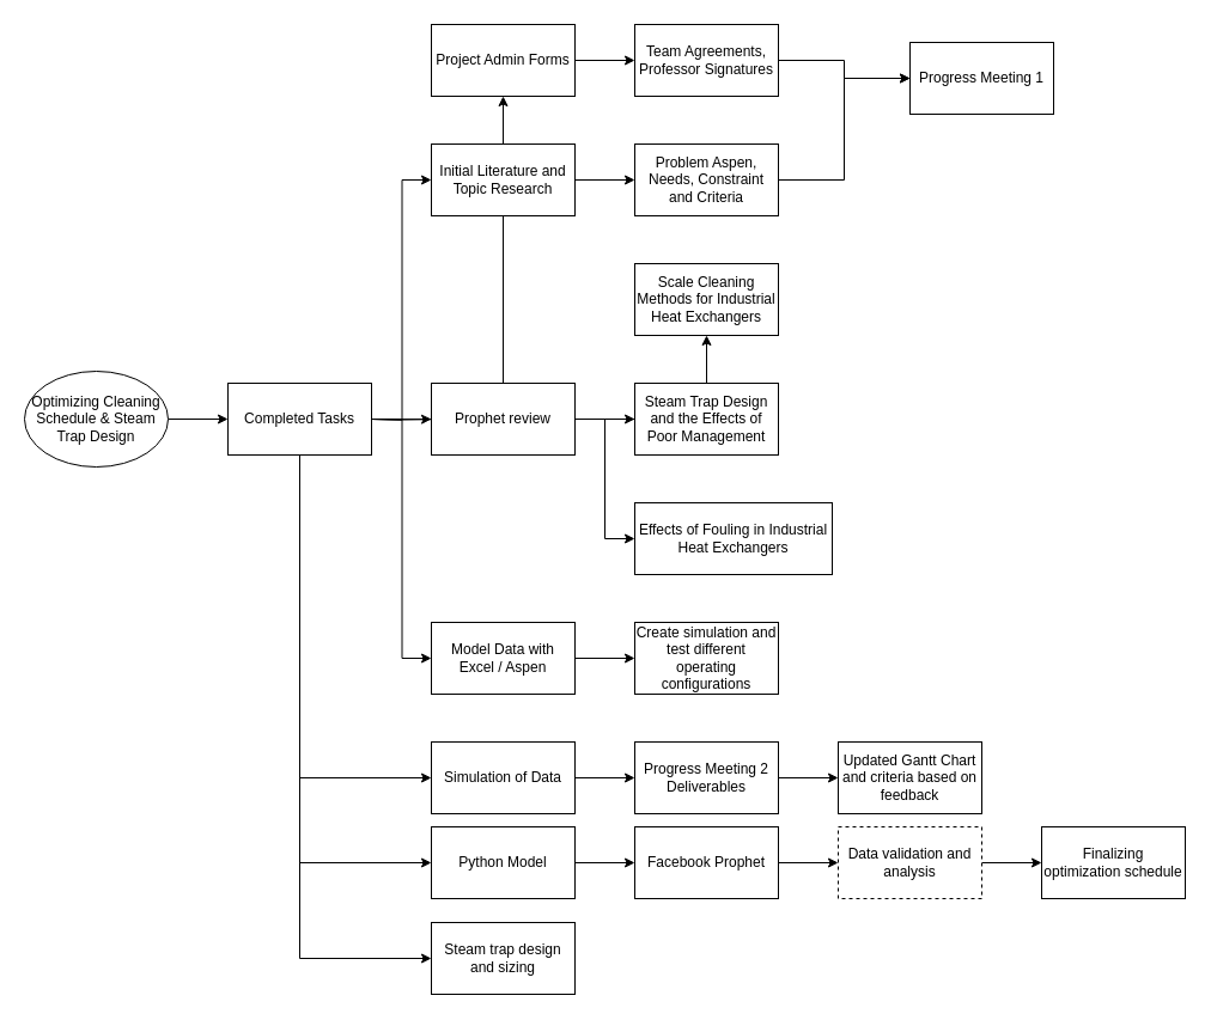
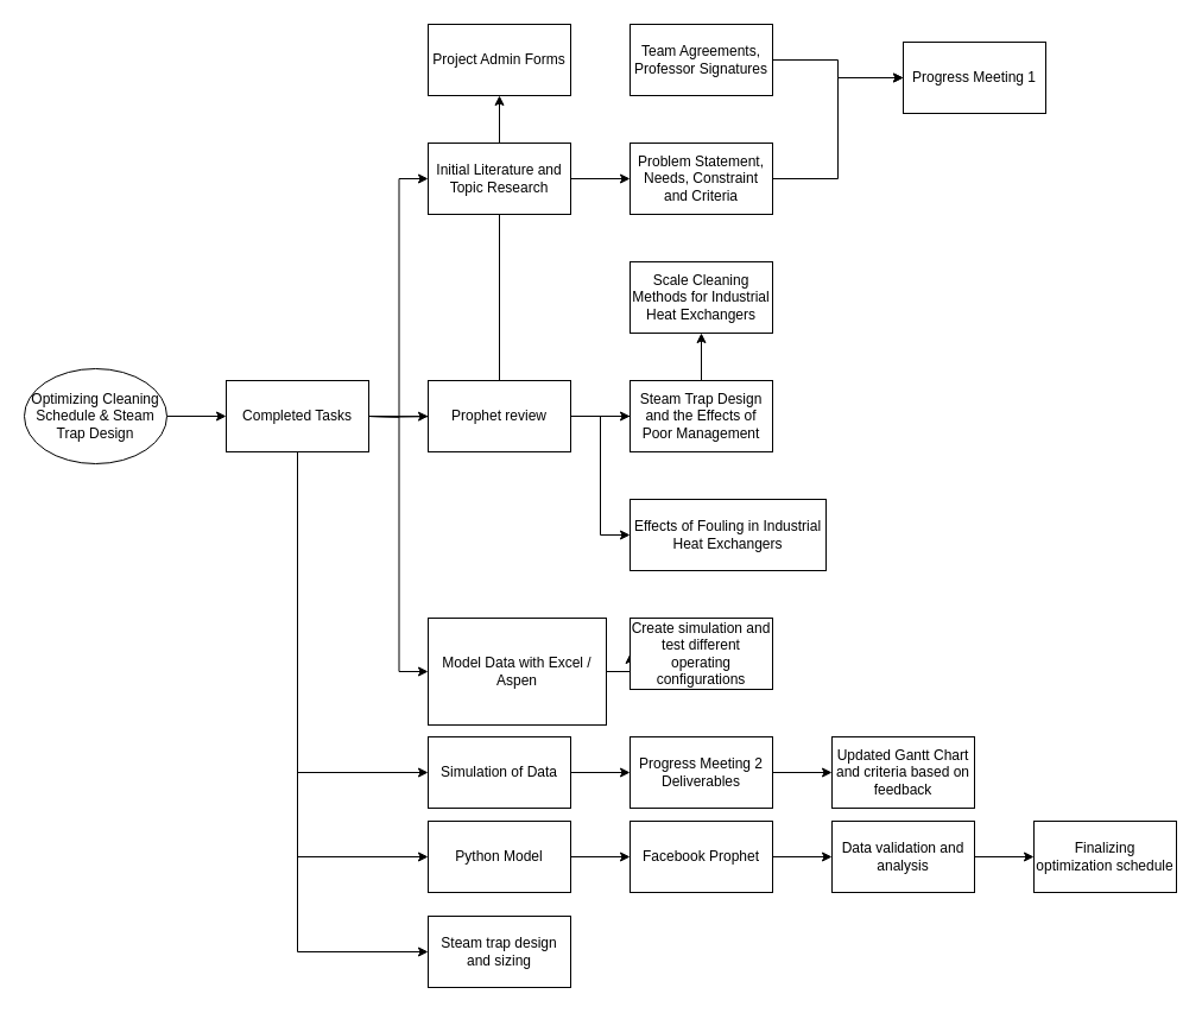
  <mxCell id="0" />
  <mxCell id="1" parent="0" />
  <mxCell id="2" value="" style="edgeStyle=orthogonalEdgeStyle;rounded=0;orthogonalLoop=1;jettySize=auto;html=1;" parent="1" target="16" edge="1"><mxGeometry relative="1" as="geometry"><mxPoint x="310" y="350" as="sourcePoint" /></mxGeometry></mxCell>
  <mxCell id="3" value="" style="edgeStyle=orthogonalEdgeStyle;rounded=0;orthogonalLoop=1;jettySize=auto;html=1;entryX=0;entryY=0.5;entryDx=0;entryDy=0;" parent="1" target="18" edge="1"><mxGeometry relative="1" as="geometry"><mxPoint x="310" y="350" as="sourcePoint" /></mxGeometry></mxCell>
  <mxCell id="4" style="edgeStyle=orthogonalEdgeStyle;rounded=0;orthogonalLoop=1;jettySize=auto;html=1;entryX=0;entryY=0.5;entryDx=0;entryDy=0;" parent="1" target="14" edge="1"><mxGeometry relative="1" as="geometry"><mxPoint x="310" y="350" as="sourcePoint" /></mxGeometry></mxCell>
  <mxCell id="5" style="edgeStyle=orthogonalEdgeStyle;rounded=0;orthogonalLoop=1;jettySize=auto;html=1;entryX=0;entryY=0.5;entryDx=0;entryDy=0;" parent="1" target="34" edge="1"><mxGeometry relative="1" as="geometry"><mxPoint x="310" y="350" as="sourcePoint" /></mxGeometry></mxCell>
  <mxCell id="6" style="edgeStyle=orthogonalEdgeStyle;rounded=0;orthogonalLoop=1;jettySize=auto;html=1;entryX=0;entryY=0.5;entryDx=0;entryDy=0;" edge="1" parent="1" source="8" target="42"><mxGeometry relative="1" as="geometry"><Array as="points"><mxPoint x="250" y="801" /></Array></mxGeometry></mxCell>
  <mxCell id="7" style="edgeStyle=orthogonalEdgeStyle;rounded=0;orthogonalLoop=1;jettySize=auto;html=1;entryX=0;entryY=0.5;entryDx=0;entryDy=0;" edge="1" parent="1" source="8" target="36"><mxGeometry relative="1" as="geometry"><Array as="points"><mxPoint x="250" y="721" /></Array></mxGeometry></mxCell>
  <mxCell id="8" value="Completed Tasks" style="rounded=0;whiteSpace=wrap;html=1;" parent="1" vertex="1"><mxGeometry x="190" y="320" width="120" height="60" as="geometry" /></mxCell>
  <mxCell id="9" style="edgeStyle=orthogonalEdgeStyle;rounded=0;orthogonalLoop=1;jettySize=auto;html=1;entryX=0;entryY=0.5;entryDx=0;entryDy=0;" edge="1" parent="1" source="10" target="8"><mxGeometry relative="1" as="geometry" /></mxCell>
  <mxCell id="10" value="Optimizing Cleaning Schedule &amp;amp; Steam Trap Design" style="ellipse;whiteSpace=wrap;html=1;" parent="1" vertex="1"><mxGeometry x="20" y="310" width="120" height="80" as="geometry" /></mxCell>
  <mxCell id="11" value="" style="edgeStyle=orthogonalEdgeStyle;rounded=0;orthogonalLoop=1;jettySize=auto;html=1;" parent="1" source="14" target="31" edge="1"><mxGeometry relative="1" as="geometry" /></mxCell>
  <mxCell id="12" style="edgeStyle=orthogonalEdgeStyle;rounded=0;orthogonalLoop=1;jettySize=auto;html=1;entryX=0;entryY=0.5;entryDx=0;entryDy=0;" parent="1" source="14" target="32" edge="1"><mxGeometry relative="1" as="geometry" /></mxCell>
  <mxCell id="13" style="edgeStyle=orthogonalEdgeStyle;rounded=0;orthogonalLoop=1;jettySize=auto;html=1;entryX=0;entryY=0.5;entryDx=0;entryDy=0;" parent="1" source="14" target="30" edge="1"><mxGeometry relative="1" as="geometry" /></mxCell>
  <mxCell id="14" value="Prophet review" style="whiteSpace=wrap;html=1;" parent="1" vertex="1"><mxGeometry x="360" y="320" width="120" height="60" as="geometry" /></mxCell>
- <mxCell id="15" value="" style="edgeStyle=orthogonalEdgeStyle;rounded=0;orthogonalLoop=1;jettySize=auto;html=1;" parent="1" source="16" target="26" edge="1"><mxGeometry relative="1" as="geometry" /></mxCell>
  <mxCell id="16" value="Project Admin Forms" style="rounded=0;whiteSpace=wrap;html=1;" parent="1" vertex="1"><mxGeometry x="360" y="20" width="120" height="60" as="geometry" /></mxCell>
  <mxCell id="17" value="" style="edgeStyle=orthogonalEdgeStyle;rounded=0;orthogonalLoop=1;jettySize=auto;html=1;entryX=0;entryY=0.5;entryDx=0;entryDy=0;" parent="1" source="18" target="23" edge="1"><mxGeometry relative="1" as="geometry"><mxPoint x="560" y="-175.25" as="targetPoint" /></mxGeometry></mxCell>
  <mxCell id="18" value="Initial Literature and Topic Research" style="rounded=0;whiteSpace=wrap;html=1;" parent="1" vertex="1"><mxGeometry x="360" y="120" width="120" height="60" as="geometry" /></mxCell>
  <mxCell id="19" value="" style="edgeStyle=orthogonalEdgeStyle;rounded=0;orthogonalLoop=1;jettySize=auto;html=1;entryX=0;entryY=0.5;entryDx=0;entryDy=0;exitX=0.5;exitY=1;exitDx=0;exitDy=0;" parent="1" target="21" edge="1"><mxGeometry relative="1" as="geometry"><mxPoint x="490" y="-44" as="targetPoint" /><mxPoint x="250" y="380" as="sourcePoint" /><Array as="points"><mxPoint x="250" y="650" /></Array></mxGeometry></mxCell>
  <mxCell id="20" value="" style="edgeStyle=orthogonalEdgeStyle;rounded=0;orthogonalLoop=1;jettySize=auto;html=1;" parent="1" source="21" target="28" edge="1"><mxGeometry relative="1" as="geometry" /></mxCell>
  <mxCell id="21" value="Simulation of Data" style="whiteSpace=wrap;html=1;" parent="1" vertex="1"><mxGeometry x="360" y="620" width="120" height="60" as="geometry" /></mxCell>
  <mxCell id="22" style="edgeStyle=orthogonalEdgeStyle;rounded=0;orthogonalLoop=1;jettySize=auto;html=1;entryX=0;entryY=0.5;entryDx=0;entryDy=0;" parent="1" source="23" target="24" edge="1"><mxGeometry relative="1" as="geometry" /></mxCell>
- <mxCell id="23" value="Problem Aspen, Needs, Constraint and Criteria" style="rounded=0;whiteSpace=wrap;html=1;" parent="1" vertex="1"><mxGeometry x="530" y="120" width="120" height="60" as="geometry" /></mxCell>
+ <mxCell id="23" value="Problem Statement, Needs, Constraint and Criteria" style="rounded=0;whiteSpace=wrap;html=1;" parent="1" vertex="1"><mxGeometry x="530" y="120" width="120" height="60" as="geometry" /></mxCell>
  <mxCell id="24" value="Progress Meeting 1" style="rounded=0;whiteSpace=wrap;html=1;" parent="1" vertex="1"><mxGeometry x="760" y="35" width="120" height="60" as="geometry" /></mxCell>
  <mxCell id="25" style="edgeStyle=orthogonalEdgeStyle;rounded=0;orthogonalLoop=1;jettySize=auto;html=1;" parent="1" source="26" target="24" edge="1"><mxGeometry relative="1" as="geometry" /></mxCell>
  <mxCell id="26" value="Team Agreements, Professor Signatures" style="rounded=0;whiteSpace=wrap;html=1;" parent="1" vertex="1"><mxGeometry x="530" y="20" width="120" height="60" as="geometry" /></mxCell>
  <mxCell id="27" style="edgeStyle=orthogonalEdgeStyle;rounded=0;orthogonalLoop=1;jettySize=auto;html=1;entryX=0;entryY=0.5;entryDx=0;entryDy=0;" edge="1" parent="1" source="28" target="29"><mxGeometry relative="1" as="geometry" /></mxCell>
  <mxCell id="28" value="Progress Meeting 2 Deliverables" style="whiteSpace=wrap;html=1;" parent="1" vertex="1"><mxGeometry x="530" y="620" width="120" height="60" as="geometry" /></mxCell>
  <mxCell id="29" value="Updated Gantt Chart and criteria based on feedback" style="whiteSpace=wrap;html=1;" parent="1" vertex="1"><mxGeometry x="700" y="620" width="120" height="60" as="geometry" /></mxCell>
  <mxCell id="30" value="Effects of Fouling in Industrial Heat Exchangers" style="whiteSpace=wrap;html=1;" parent="1" vertex="1"><mxGeometry x="530" y="420" width="165" height="60" as="geometry" /></mxCell>
  <mxCell id="31" value="Scale Cleaning Methods for Industrial Heat Exchangers" style="whiteSpace=wrap;html=1;" parent="1" vertex="1"><mxGeometry x="530" y="220" width="120" height="60" as="geometry" /></mxCell>
  <mxCell id="32" value="Steam Trap Design and the Effects of Poor Management" style="whiteSpace=wrap;html=1;" parent="1" vertex="1"><mxGeometry x="530" y="320" width="120" height="60" as="geometry" /></mxCell>
  <mxCell id="33" value="" style="edgeStyle=orthogonalEdgeStyle;rounded=0;orthogonalLoop=1;jettySize=auto;html=1;" parent="1" source="34" target="37" edge="1"><mxGeometry relative="1" as="geometry" /></mxCell>
- <mxCell id="34" value="Model Data with Excel / Aspen" style="whiteSpace=wrap;html=1;" parent="1" vertex="1"><mxGeometry x="360" y="520" width="120" height="60" as="geometry" /></mxCell>
+ <mxCell id="34" value="Model Data with Excel / Aspen" style="whiteSpace=wrap;html=1;" parent="1" vertex="1"><mxGeometry x="360" y="520" width="150" height="90" as="geometry" /></mxCell>
  <mxCell id="35" value="" style="edgeStyle=orthogonalEdgeStyle;rounded=0;orthogonalLoop=1;jettySize=auto;html=1;" parent="1" source="36" target="39" edge="1"><mxGeometry relative="1" as="geometry" /></mxCell>
  <mxCell id="36" value="Python Model" style="whiteSpace=wrap;html=1;" parent="1" vertex="1"><mxGeometry x="360" y="691" width="120" height="60" as="geometry" /></mxCell>
  <mxCell id="37" value="Create simulation and test different operating configurations" style="whiteSpace=wrap;html=1;" parent="1" vertex="1"><mxGeometry x="530" y="520" width="120" height="60" as="geometry" /></mxCell>
  <mxCell id="38" value="" style="edgeStyle=orthogonalEdgeStyle;rounded=0;orthogonalLoop=1;jettySize=auto;html=1;" parent="1" source="39" target="41" edge="1"><mxGeometry relative="1" as="geometry" /></mxCell>
  <mxCell id="39" value="Facebook Prophet" style="whiteSpace=wrap;html=1;" parent="1" vertex="1"><mxGeometry x="530" y="691" width="120" height="60" as="geometry" /></mxCell>
  <mxCell id="40" style="edgeStyle=orthogonalEdgeStyle;rounded=0;orthogonalLoop=1;jettySize=auto;html=1;entryX=0;entryY=0.5;entryDx=0;entryDy=0;" edge="1" parent="1" source="41" target="43"><mxGeometry relative="1" as="geometry" /></mxCell>
- <mxCell id="41" value="Data validation and analysis" style="whiteSpace=wrap;html=1;dashed=1;" parent="1" vertex="1"><mxGeometry x="700" y="691" width="120" height="60" as="geometry" /></mxCell>
+ <mxCell id="41" value="Data validation and analysis" style="whiteSpace=wrap;html=1;" parent="1" vertex="1"><mxGeometry x="700" y="691" width="120" height="60" as="geometry" /></mxCell>
  <mxCell id="42" value="Steam trap design and sizing" style="whiteSpace=wrap;html=1;" parent="1" vertex="1"><mxGeometry x="360" y="771" width="120" height="60" as="geometry" /></mxCell>
  <mxCell id="43" value="Finalizing optimization schedule" style="whiteSpace=wrap;html=1;" parent="1" vertex="1"><mxGeometry x="870" y="691" width="120" height="60" as="geometry" /></mxCell>
